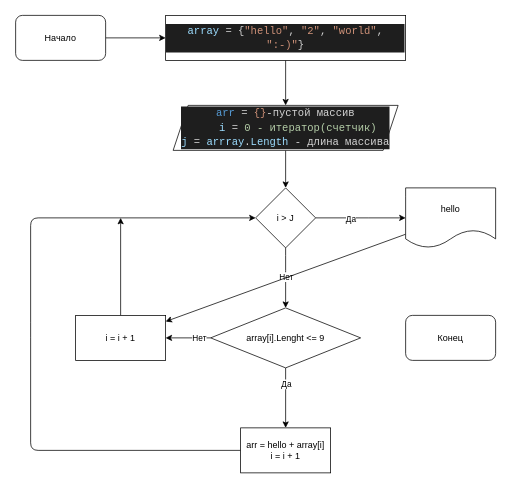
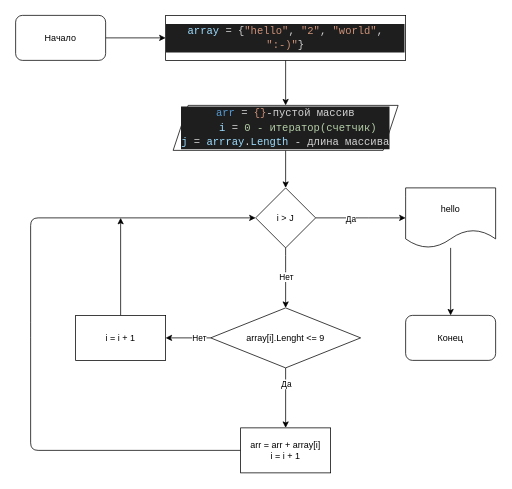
  <mxCell id="0" />
  <mxCell id="1" parent="0" />
  <mxCell id="2" value="" style="edgeStyle=none;html=1;" edge="1" parent="1" source="3" target="5"><mxGeometry relative="1" as="geometry" /></mxCell>
  <mxCell id="3" value="&lt;div style=&quot;color: rgb(212 , 212 , 212) ; background-color: rgb(30 , 30 , 30) ; font-family: &amp;#34;consolas&amp;#34; , &amp;#34;courier new&amp;#34; , monospace ; font-size: 14px ; line-height: 19px&quot;&gt;&lt;span style=&quot;color: #9cdcfe&quot;&gt;array&lt;/span&gt; = {&lt;span style=&quot;color: #ce9178&quot;&gt;&quot;hello&quot;&lt;/span&gt;, &lt;span style=&quot;color: #ce9178&quot;&gt;&quot;2&quot;&lt;/span&gt;, &lt;span style=&quot;color: #ce9178&quot;&gt;&quot;world&quot;&lt;/span&gt;, &lt;span style=&quot;color: #ce9178&quot;&gt;&quot;:-)&quot;&lt;/span&gt;}&lt;/div&gt;" style="rounded=0;whiteSpace=wrap;html=1;" vertex="1" parent="1"><mxGeometry x="220" y="20" width="320" height="60" as="geometry" /></mxCell>
  <mxCell id="4" value="" style="edgeStyle=none;html=1;" edge="1" parent="1" source="5" target="10"><mxGeometry relative="1" as="geometry" /></mxCell>
  <mxCell id="5" value="&lt;div style=&quot;background-color: rgb(30 , 30 , 30) ; font-family: &amp;#34;consolas&amp;#34; , &amp;#34;courier new&amp;#34; , monospace ; font-size: 14px ; line-height: 19px&quot;&gt;&lt;div&gt;&lt;font color=&quot;#569cd6&quot;&gt;arr&lt;/font&gt; &lt;font color=&quot;#d4d4d4&quot;&gt;=&lt;/font&gt;&amp;nbsp;&lt;font color=&quot;#ce9178&quot;&gt;{}&lt;/font&gt;&lt;font color=&quot;#d4d4d4&quot;&gt;-пустой массив&lt;/font&gt;&lt;/div&gt;&lt;div style=&quot;color: rgb(212 , 212 , 212)&quot;&gt;&amp;nbsp; &amp;nbsp; &lt;span style=&quot;color: #9cdcfe&quot;&gt;i&lt;/span&gt; = &lt;span style=&quot;color: #b5cea8&quot;&gt;0 - итератор(счетчик)&lt;/span&gt;&lt;/div&gt;&lt;div style=&quot;color: rgb(212 , 212 , 212)&quot;&gt;&lt;span style=&quot;color: #9cdcfe&quot;&gt;j&lt;/span&gt; = &lt;span style=&quot;color: #9cdcfe&quot;&gt;arrray&lt;/span&gt;.&lt;span style=&quot;color: #9cdcfe&quot;&gt;Length&lt;/span&gt; - длина массива&lt;/div&gt;&lt;/div&gt;" style="shape=parallelogram;perimeter=parallelogramPerimeter;whiteSpace=wrap;html=1;fixedSize=1;" vertex="1" parent="1"><mxGeometry x="230" y="140" width="300" height="60" as="geometry" /></mxCell>
  <mxCell id="6" value="" style="edgeStyle=none;html=1;entryX=0;entryY=0.5;entryDx=0;entryDy=0;" edge="1" parent="1" source="10" target="14"><mxGeometry relative="1" as="geometry"><mxPoint x="500" y="290" as="targetPoint" /><Array as="points"><mxPoint x="480" y="290" /></Array></mxGeometry></mxCell>
  <mxCell id="7" value="Да" style="edgeLabel;html=1;align=center;verticalAlign=middle;resizable=0;points=[];" vertex="1" connectable="0" parent="6"><mxGeometry x="-0.237" y="-1" relative="1" as="geometry"><mxPoint as="offset" /></mxGeometry></mxCell>
  <mxCell id="8" value="" style="edgeStyle=none;html=1;" edge="1" parent="1" source="10"><mxGeometry relative="1" as="geometry"><mxPoint x="380" y="410" as="targetPoint" /><Array as="points"><mxPoint x="380" y="350" /></Array></mxGeometry></mxCell>
  <mxCell id="9" value="Нет" style="edgeLabel;html=1;align=center;verticalAlign=middle;resizable=0;points=[];" vertex="1" connectable="0" parent="8"><mxGeometry x="-0.055" relative="1" as="geometry"><mxPoint as="offset" /></mxGeometry></mxCell>
  <mxCell id="10" value="i &amp;gt; J" style="rhombus;whiteSpace=wrap;html=1;" vertex="1" parent="1"><mxGeometry x="340" y="250" width="80" height="80" as="geometry" /></mxCell>
  <mxCell id="11" value="" style="edgeStyle=none;html=1;" edge="1" parent="1" source="12" target="3"><mxGeometry relative="1" as="geometry" /></mxCell>
  <mxCell id="12" value="Начало" style="rounded=1;whiteSpace=wrap;html=1;" vertex="1" parent="1"><mxGeometry x="20" y="20" width="120" height="60" as="geometry" /></mxCell>
- <mxCell id="13" value="" style="edgeStyle=none;html=1;" edge="1" parent="1" source="14" target="24"><mxGeometry relative="1" as="geometry" /></mxCell>
+ <mxCell id="13" value="" style="edgeStyle=none;html=1;" edge="1" parent="1" source="14" target="15"><mxGeometry relative="1" as="geometry" /></mxCell>
  <mxCell id="14" value="hello" style="shape=document;whiteSpace=wrap;html=1;boundedLbl=1;" vertex="1" parent="1"><mxGeometry x="540" y="250" width="120" height="80" as="geometry" /></mxCell>
  <mxCell id="15" value="Конец" style="rounded=1;whiteSpace=wrap;html=1;" vertex="1" parent="1"><mxGeometry x="540" y="420" width="120" height="60" as="geometry" /></mxCell>
  <mxCell id="16" value="" style="edgeStyle=none;html=1;" edge="1" parent="1" source="20" target="22"><mxGeometry relative="1" as="geometry" /></mxCell>
  <mxCell id="17" value="Да" style="edgeLabel;html=1;align=center;verticalAlign=middle;resizable=0;points=[];" vertex="1" connectable="0" parent="16"><mxGeometry x="-0.485" relative="1" as="geometry"><mxPoint as="offset" /></mxGeometry></mxCell>
  <mxCell id="18" value="" style="edgeStyle=none;html=1;" edge="1" parent="1" source="20" target="24"><mxGeometry relative="1" as="geometry"><Array as="points" /></mxGeometry></mxCell>
  <mxCell id="19" value="Нет" style="edgeLabel;html=1;align=center;verticalAlign=middle;resizable=0;points=[];" vertex="1" connectable="0" parent="18"><mxGeometry x="-0.48" relative="1" as="geometry"><mxPoint as="offset" /></mxGeometry></mxCell>
  <mxCell id="20" value="array[i].Lenght &amp;lt;= 9" style="rhombus;whiteSpace=wrap;html=1;" vertex="1" parent="1"><mxGeometry x="280" y="410" width="200" height="80" as="geometry" /></mxCell>
  <mxCell id="21" style="edgeStyle=none;html=1;entryX=0;entryY=0.5;entryDx=0;entryDy=0;" edge="1" parent="1" source="22" target="10"><mxGeometry relative="1" as="geometry"><Array as="points"><mxPoint x="40" y="600" /><mxPoint x="40" y="440" /><mxPoint x="40" y="290" /></Array></mxGeometry></mxCell>
- <mxCell id="22" value="arr = hello + array[i]&lt;br&gt;i = i + 1" style="rounded=0;whiteSpace=wrap;html=1;" vertex="1" parent="1"><mxGeometry x="320" y="570" width="120" height="60" as="geometry" /></mxCell>
+ <mxCell id="22" value="arr = arr + array[i]&lt;br&gt;i = i + 1" style="rounded=0;whiteSpace=wrap;html=1;" vertex="1" parent="1"><mxGeometry x="320" y="570" width="120" height="60" as="geometry" /></mxCell>
  <mxCell id="23" style="edgeStyle=none;html=1;" edge="1" parent="1" source="24"><mxGeometry relative="1" as="geometry"><mxPoint x="160" y="290" as="targetPoint" /></mxGeometry></mxCell>
  <mxCell id="24" value="i = i + 1" style="rounded=0;whiteSpace=wrap;html=1;" vertex="1" parent="1"><mxGeometry x="100" y="420" width="120" height="60" as="geometry" /></mxCell>
